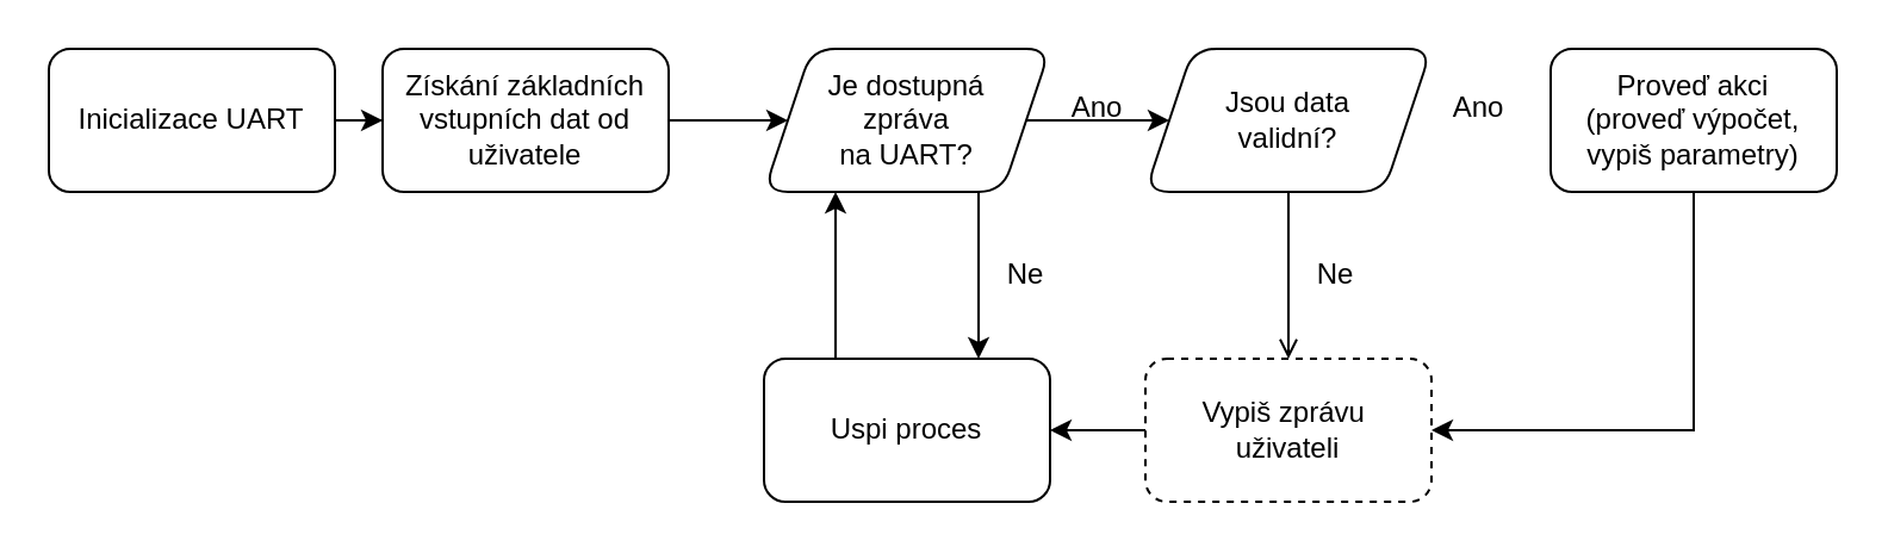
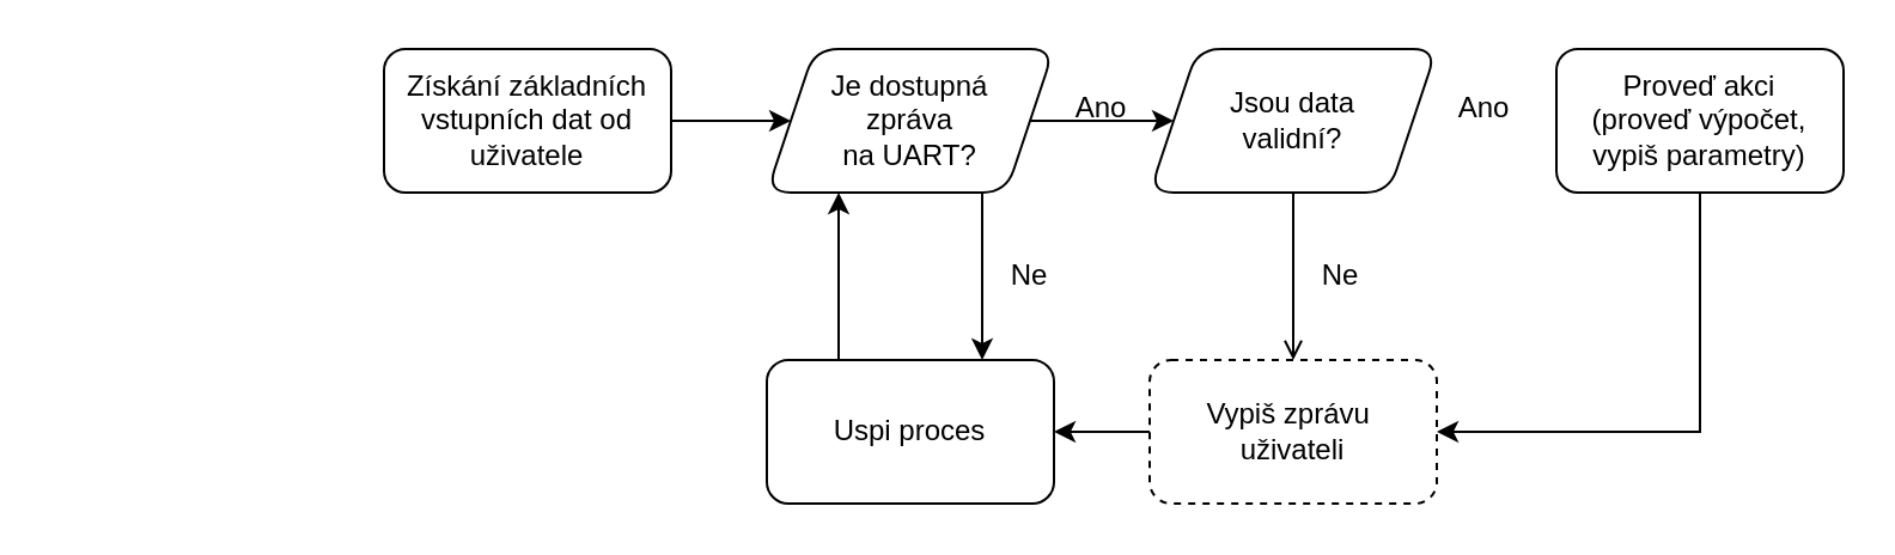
  <mxCell id="0" />
  <mxCell id="1" parent="0" />
- <mxCell id="2" value="" style="edgeStyle=orthogonalEdgeStyle;rounded=0;orthogonalLoop=1;jettySize=auto;html=1;" parent="1" source="3" target="5" edge="1"><mxGeometry relative="1" as="geometry" /></mxCell>
- <mxCell id="3" value="Inicializace UART" style="rounded=1;whiteSpace=wrap;html=1;" parent="1" vertex="1"><mxGeometry x="20" y="20" width="120" height="60" as="geometry" /></mxCell>
  <mxCell id="4" value="" style="edgeStyle=orthogonalEdgeStyle;rounded=0;orthogonalLoop=1;jettySize=auto;html=1;" parent="1" source="5" target="8" edge="1"><mxGeometry relative="1" as="geometry" /></mxCell>
  <mxCell id="5" value="Získání základních vstupních dat od uživatele" style="whiteSpace=wrap;html=1;rounded=1;" parent="1" vertex="1"><mxGeometry x="160" y="20" width="120" height="60" as="geometry" /></mxCell>
  <mxCell id="6" style="edgeStyle=orthogonalEdgeStyle;rounded=0;orthogonalLoop=1;jettySize=auto;html=1;exitX=0.75;exitY=1;exitDx=0;exitDy=0;entryX=0.75;entryY=0;entryDx=0;entryDy=0;" parent="1" source="8" target="10" edge="1"><mxGeometry relative="1" as="geometry" /></mxCell>
  <mxCell id="7" value="" style="edgeStyle=orthogonalEdgeStyle;rounded=0;orthogonalLoop=1;jettySize=auto;html=1;" parent="1" source="8" target="13" edge="1"><mxGeometry relative="1" as="geometry" /></mxCell>
  <mxCell id="8" value="Je dostupná &lt;br&gt;zpráva&lt;br&gt;na UART?" style="shape=parallelogram;perimeter=parallelogramPerimeter;whiteSpace=wrap;html=1;fixedSize=1;rounded=1;" parent="1" vertex="1"><mxGeometry x="320" y="20" width="120" height="60" as="geometry" /></mxCell>
  <mxCell id="9" style="edgeStyle=orthogonalEdgeStyle;rounded=0;orthogonalLoop=1;jettySize=auto;html=1;exitX=0.25;exitY=0;exitDx=0;exitDy=0;entryX=0.25;entryY=1;entryDx=0;entryDy=0;" parent="1" source="10" target="8" edge="1"><mxGeometry relative="1" as="geometry" /></mxCell>
  <mxCell id="10" value="Uspi proces" style="whiteSpace=wrap;html=1;rounded=1;" parent="1" vertex="1"><mxGeometry x="320" y="150" width="120" height="60" as="geometry" /></mxCell>
  <mxCell id="11" value="Ne" style="text;html=1;strokeColor=none;fillColor=none;align=center;verticalAlign=middle;whiteSpace=wrap;rounded=0;" parent="1" vertex="1"><mxGeometry x="400" y="100" width="60" height="30" as="geometry" /></mxCell>
  <mxCell id="12" value="" style="edgeStyle=orthogonalEdgeStyle;rounded=0;orthogonalLoop=1;jettySize=auto;html=1;endArrow=open;" parent="1" source="13" target="16" edge="1"><mxGeometry relative="1" as="geometry" /></mxCell>
  <mxCell id="13" value="Jsou data &lt;br&gt;validní?" style="shape=parallelogram;perimeter=parallelogramPerimeter;whiteSpace=wrap;html=1;fixedSize=1;rounded=1;" parent="1" vertex="1"><mxGeometry x="480" y="20" width="120" height="60" as="geometry" /></mxCell>
  <mxCell id="14" value="Ano" style="text;html=1;strokeColor=none;fillColor=none;align=center;verticalAlign=middle;whiteSpace=wrap;rounded=0;" parent="1" vertex="1"><mxGeometry x="430" y="30" width="60" height="30" as="geometry" /></mxCell>
  <mxCell id="15" value="" style="edgeStyle=orthogonalEdgeStyle;rounded=0;orthogonalLoop=1;jettySize=auto;html=1;" parent="1" source="16" target="10" edge="1"><mxGeometry relative="1" as="geometry" /></mxCell>
  <mxCell id="16" value="Vypiš zprávu&amp;nbsp;&lt;br&gt;uživateli" style="whiteSpace=wrap;html=1;rounded=1;dashed=1;" parent="1" vertex="1"><mxGeometry x="480" y="150" width="120" height="60" as="geometry" /></mxCell>
  <mxCell id="17" value="Ne" style="text;html=1;strokeColor=none;fillColor=none;align=center;verticalAlign=middle;whiteSpace=wrap;rounded=0;" parent="1" vertex="1"><mxGeometry x="530" y="100" width="60" height="30" as="geometry" /></mxCell>
  <mxCell id="18" style="edgeStyle=orthogonalEdgeStyle;rounded=0;orthogonalLoop=1;jettySize=auto;html=1;exitX=0.5;exitY=1;exitDx=0;exitDy=0;entryX=1;entryY=0.5;entryDx=0;entryDy=0;" parent="1" source="19" target="16" edge="1"><mxGeometry relative="1" as="geometry"><Array as="points"><mxPoint x="710" y="180" /></Array></mxGeometry></mxCell>
  <mxCell id="19" value="Proveď akci&lt;br&gt;(proveď výpočet, vypiš parametry)" style="whiteSpace=wrap;html=1;rounded=1;" parent="1" vertex="1"><mxGeometry x="650" y="20" width="120" height="60" as="geometry" /></mxCell>
  <mxCell id="20" value="Ano" style="text;html=1;strokeColor=none;fillColor=none;align=center;verticalAlign=middle;whiteSpace=wrap;rounded=0;" parent="1" vertex="1"><mxGeometry x="590" y="30" width="60" height="30" as="geometry" /></mxCell>
